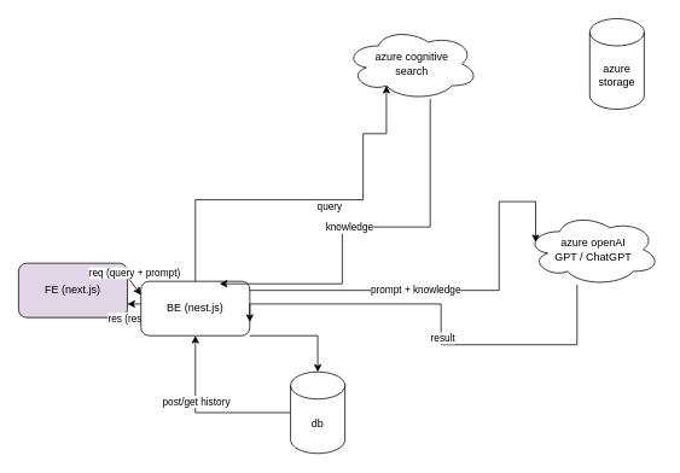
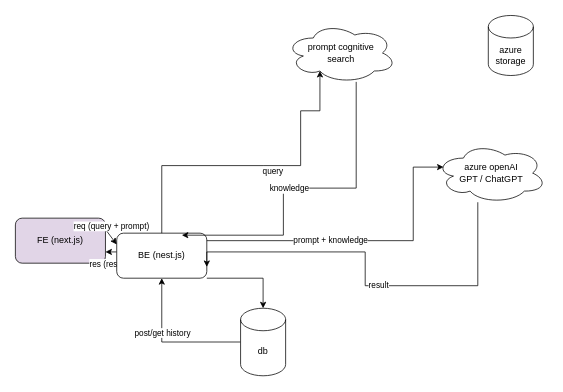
  <mxCell id="0" />
  <mxCell id="1" parent="0" />
- <mxCell id="2" value="azure cognitive&lt;br style=&quot;border-color: var(--border-color);&quot;&gt;search" style="ellipse;shape=cloud;whiteSpace=wrap;html=1;" vertex="1" parent="1"><mxGeometry x="380" y="30" width="147.5" height="80" as="geometry" /></mxCell>
+ <mxCell id="2" value="prompt cognitive&lt;br style=&quot;border-color: var(--border-color);&quot;&gt;search" style="ellipse;shape=cloud;whiteSpace=wrap;html=1;" vertex="1" parent="1"><mxGeometry x="380" y="30" width="147.5" height="80" as="geometry" /></mxCell>
  <mxCell id="3" value="FE (next.js)" style="rounded=1;whiteSpace=wrap;html=1;fillColor=#e1d5e7;" vertex="1" parent="1"><mxGeometry x="20" y="290" width="120" height="60" as="geometry" /></mxCell>
  <mxCell id="4" style="edgeStyle=orthogonalEdgeStyle;rounded=0;orthogonalLoop=1;jettySize=auto;html=1;entryX=1;entryY=0.75;entryDx=0;entryDy=0;" edge="1" parent="1" source="7" target="3"><mxGeometry relative="1" as="geometry"><Array as="points"><mxPoint x="260" y="335" /><mxPoint x="260" y="335" /></Array></mxGeometry></mxCell>
  <mxCell id="5" value="res (result)" style="edgeLabel;html=1;align=center;verticalAlign=middle;resizable=0;points=[];" vertex="1" connectable="0" parent="4"><mxGeometry x="-0.187" y="2" relative="1" as="geometry"><mxPoint x="-5" y="13" as="offset" /></mxGeometry></mxCell>
  <mxCell id="6" style="edgeStyle=orthogonalEdgeStyle;rounded=0;orthogonalLoop=1;jettySize=auto;html=1;" edge="1" parent="1" source="7" target="22"><mxGeometry relative="1" as="geometry"><Array as="points"><mxPoint x="350" y="370" /><mxPoint x="350" y="370" /></Array></mxGeometry></mxCell>
  <mxCell id="7" value="BE (nest.js)" style="rounded=1;whiteSpace=wrap;html=1;" vertex="1" parent="1"><mxGeometry x="155" y="310" width="120" height="60" as="geometry" /></mxCell>
  <mxCell id="8" value="" style="endArrow=classic;html=1;rounded=0;exitX=1;exitY=0.25;exitDx=0;exitDy=0;entryX=0;entryY=0.25;entryDx=0;entryDy=0;" edge="1" parent="1" source="3" target="7"><mxGeometry width="50" height="50" relative="1" as="geometry"><mxPoint x="190" y="280" as="sourcePoint" /><mxPoint x="240" y="230" as="targetPoint" /></mxGeometry></mxCell>
  <mxCell id="9" value="req (query + prompt)" style="edgeLabel;html=1;align=center;verticalAlign=middle;resizable=0;points=[];" vertex="1" connectable="0" parent="8"><mxGeometry x="0.125" y="-1" relative="1" as="geometry"><mxPoint y="-16" as="offset" /></mxGeometry></mxCell>
  <mxCell id="10" style="edgeStyle=orthogonalEdgeStyle;rounded=0;orthogonalLoop=1;jettySize=auto;html=1;entryX=0.31;entryY=0.8;entryDx=0;entryDy=0;entryPerimeter=0;startArrow=none;startFill=0;" edge="1" parent="1" source="7" target="2"><mxGeometry relative="1" as="geometry"><Array as="points"><mxPoint x="350" y="220" /><mxPoint x="400" y="220" /><mxPoint x="400" y="147" /><mxPoint x="426" y="147" /><mxPoint x="426" y="110" /></Array></mxGeometry></mxCell>
  <mxCell id="11" value="query" style="edgeLabel;html=1;align=center;verticalAlign=middle;resizable=0;points=[];" vertex="1" connectable="0" parent="10"><mxGeometry x="0.12" y="-2" relative="1" as="geometry"><mxPoint x="-2" y="5" as="offset" /></mxGeometry></mxCell>
- <mxCell id="12" value="azure storage" style="shape=cylinder3;whiteSpace=wrap;html=1;boundedLbl=1;backgroundOutline=1;size=15;" vertex="1" parent="1"><mxGeometry x="650" y="20" width="60" height="100" as="geometry" /></mxCell>
+ <mxCell id="12" value="azure storage" style="shape=cylinder3;whiteSpace=wrap;html=1;boundedLbl=1;backgroundOutline=1;size=15;" vertex="1" parent="1"><mxGeometry x="650" y="20" width="60" height="80" as="geometry" /></mxCell>
  <mxCell id="13" style="edgeStyle=orthogonalEdgeStyle;rounded=0;orthogonalLoop=1;jettySize=auto;html=1;entryX=0.723;entryY=0.045;entryDx=0;entryDy=0;entryPerimeter=0;" edge="1" parent="1" source="2" target="7"><mxGeometry relative="1" as="geometry"><Array as="points"><mxPoint x="474" y="250" /><mxPoint x="377" y="250" /></Array></mxGeometry></mxCell>
  <mxCell id="14" value="knowledge" style="edgeLabel;html=1;align=center;verticalAlign=middle;resizable=0;points=[];" vertex="1" connectable="0" parent="13"><mxGeometry x="0.058" relative="1" as="geometry"><mxPoint as="offset" /></mxGeometry></mxCell>
  <mxCell id="15" style="edgeStyle=orthogonalEdgeStyle;rounded=0;orthogonalLoop=1;jettySize=auto;html=1;entryX=1;entryY=0.75;entryDx=0;entryDy=0;" edge="1" parent="1" source="17" target="7"><mxGeometry relative="1" as="geometry"><Array as="points"><mxPoint x="636" y="380" /><mxPoint x="486" y="380" /><mxPoint x="486" y="335" /></Array></mxGeometry></mxCell>
  <mxCell id="16" value="result" style="edgeLabel;html=1;align=center;verticalAlign=middle;resizable=0;points=[];" vertex="1" connectable="0" parent="15"><mxGeometry x="-0.09" y="-1" relative="1" as="geometry"><mxPoint as="offset" /></mxGeometry></mxCell>
- <mxCell id="17" value="azure openAI&lt;br&gt;GPT / ChatGPT" style="ellipse;shape=cloud;whiteSpace=wrap;html=1;" vertex="1" parent="1"><mxGeometry x="580" y="235" width="147.5" height="80" as="geometry" /></mxCell>
+ <mxCell id="17" value="azure openAI&lt;br&gt;GPT / ChatGPT" style="ellipse;shape=cloud;whiteSpace=wrap;html=1;" vertex="1" parent="1"><mxGeometry x="580" y="190" width="147.5" height="80" as="geometry" /></mxCell>
  <mxCell id="18" style="edgeStyle=orthogonalEdgeStyle;rounded=0;orthogonalLoop=1;jettySize=auto;html=1;entryX=0.07;entryY=0.4;entryDx=0;entryDy=0;entryPerimeter=0;" edge="1" parent="1" source="7" target="17"><mxGeometry relative="1" as="geometry"><Array as="points"><mxPoint x="550" y="320" /><mxPoint x="550" y="222" /></Array></mxGeometry></mxCell>
  <mxCell id="19" value="prompt + knowledge" style="edgeLabel;html=1;align=center;verticalAlign=middle;resizable=0;points=[];" vertex="1" connectable="0" parent="18"><mxGeometry x="-0.206" y="2" relative="1" as="geometry"><mxPoint as="offset" /></mxGeometry></mxCell>
  <mxCell id="20" value="" style="edgeStyle=orthogonalEdgeStyle;rounded=0;orthogonalLoop=1;jettySize=auto;html=1;" edge="1" parent="1" source="22" target="7"><mxGeometry relative="1" as="geometry" /></mxCell>
  <mxCell id="21" value="post/get history" style="edgeLabel;html=1;align=center;verticalAlign=middle;resizable=0;points=[];" vertex="1" connectable="0" parent="20"><mxGeometry x="0.243" relative="1" as="geometry"><mxPoint as="offset" /></mxGeometry></mxCell>
  <mxCell id="22" value="db" style="shape=cylinder3;whiteSpace=wrap;html=1;boundedLbl=1;backgroundOutline=1;size=15;" vertex="1" parent="1"><mxGeometry x="320" y="410" width="60" height="90" as="geometry" /></mxCell>
